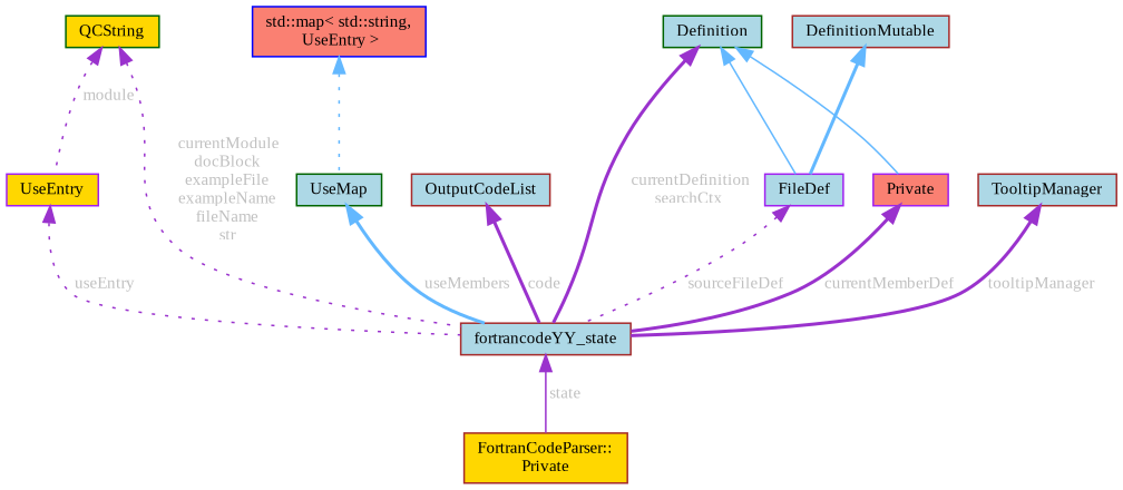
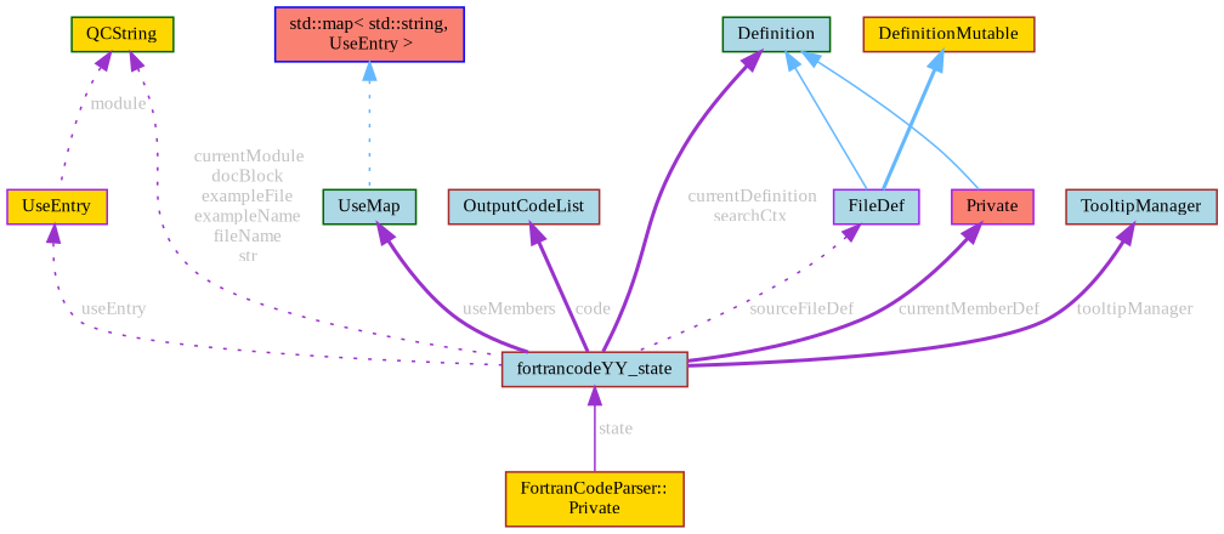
  digraph {
    fontname="Liberation Serif"
    node [color=brown fillcolor=lightblue fontname="Liberation Serif" fontsize=10 shape=box style=filled]
    edge [color=darkorchid3 dir=back fontcolor=grey fontname="Liberation Serif" fontsize=10 labelfontname=Helvetica labelfontsize=10 style=bold]
    n1 [fillcolor=gold fontcolor=black height=0.2 label="FortranCodeParser::\lPrivate" width=0.4]
    n2 [height=0.2 label=fortrancodeYY_state width=0.4]
    n3 [color=darkgreen fillcolor=gold height=0.2 label=QCString width=0.4]
    n4 [color=purple fillcolor=gold height=0.2 label=UseEntry width=0.4]
    n5 [color=darkgreen height=0.2 label=UseMap width=0.4]
    n6 [color=blue fillcolor=salmon height=0.2 label="std::map\< std::string,\l UseEntry \>" width=0.4]
    n7 [height=0.2 label=OutputCodeList width=0.4]
    n8 [color=darkgreen height=0.2 label=Definition width=0.4]
    n9 [color=purple height=0.2 label=FileDef width=0.4]
    n10 [color=purple fillcolor=salmon height=0.2 label=Private width=0.4]
-   n11 [height=0.2 label=DefinitionMutable width=0.4]
+   n11 [fillcolor=gold height=0.2 label=DefinitionMutable width=0.4]
    n12 [height=0.2 label=TooltipManager width=0.4]
    n2 -> n1 [label=" state" style=solid]
    n3 -> n2 [label=" currentModule\ndocBlock\nexampleFile\nexampleName\nfileName\nstr" style=dotted]
    n3 -> n4 [label=" module" style=dotted]
    n4 -> n2 [label=" useEntry" style=dotted]
-   n5 -> n2 [color=steelblue1 label=" useMembers"]
+   n5 -> n2 [label=" useMembers"]
    n6 -> n5 [color=steelblue1 style=dotted fontcolor=""]
    n7 -> n2 [label=" code"]
    n8 -> n2 [label=" currentDefinition\nsearchCtx"]
    n8 -> n9 [color=steelblue1 style=solid fontcolor=""]
    n8 -> n10 [color=steelblue1 style=solid fontcolor=""]
    n9 -> n2 [label=" sourceFileDef" style=dotted]
    n10 -> n2 [label=" currentMemberDef"]
    n11 -> n9 [color=steelblue1 fontcolor=""]
    n12 -> n2 [label=" tooltipManager"]
  }
